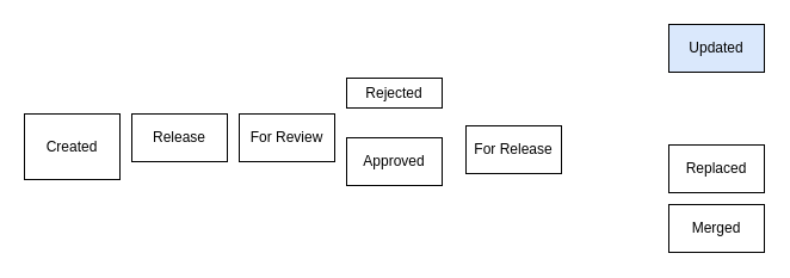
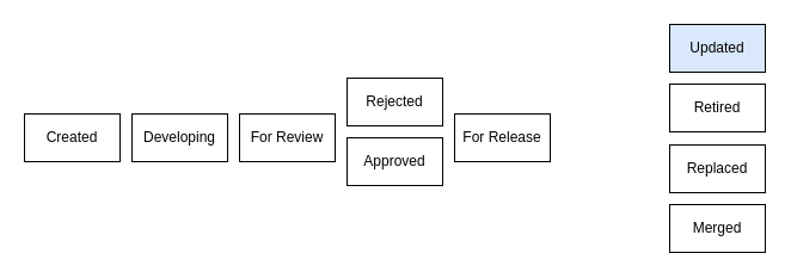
  <mxCell id="0" />
  <mxCell id="1" parent="0" />
- <mxCell id="2" value="Created" style="rounded=0;whiteSpace=wrap;html=1;" vertex="1" parent="1"><mxGeometry x="20" y="95" width="80" height="55" as="geometry" /></mxCell>
- <mxCell id="3" value="Release" style="rounded=0;whiteSpace=wrap;html=1;" vertex="1" parent="1"><mxGeometry x="110" y="95" width="80" height="40" as="geometry" /></mxCell>
+ <mxCell id="2" value="Created" style="rounded=0;whiteSpace=wrap;html=1;" vertex="1" parent="1"><mxGeometry x="20" y="95" width="80" height="40" as="geometry" /></mxCell>
+ <mxCell id="3" value="Developing" style="rounded=0;whiteSpace=wrap;html=1;" vertex="1" parent="1"><mxGeometry x="110" y="95" width="80" height="40" as="geometry" /></mxCell>
  <mxCell id="4" value="For Review" style="rounded=0;whiteSpace=wrap;html=1;" vertex="1" parent="1"><mxGeometry x="200" y="95" width="80" height="40" as="geometry" /></mxCell>
- <mxCell id="5" value="Rejected" style="rounded=0;whiteSpace=wrap;html=1;" vertex="1" parent="1"><mxGeometry x="290" y="65" width="80" height="25" as="geometry" /></mxCell>
+ <mxCell id="5" value="Rejected" style="rounded=0;whiteSpace=wrap;html=1;" vertex="1" parent="1"><mxGeometry x="290" y="65" width="80" height="40" as="geometry" /></mxCell>
  <mxCell id="6" value="Approved" style="rounded=0;whiteSpace=wrap;html=1;" vertex="1" parent="1"><mxGeometry x="290" y="115" width="80" height="40" as="geometry" /></mxCell>
- <mxCell id="7" value="For Release" style="rounded=0;whiteSpace=wrap;html=1;" vertex="1" parent="1"><mxGeometry x="390" y="105" width="80" height="40" as="geometry" /></mxCell>
+ <mxCell id="7" value="For Release" style="rounded=0;whiteSpace=wrap;html=1;" vertex="1" parent="1"><mxGeometry x="380" y="95" width="80" height="40" as="geometry" /></mxCell>
+ <mxCell id="8" value="Retired" style="rounded=0;whiteSpace=wrap;html=1;" vertex="1" parent="1"><mxGeometry x="560" y="70" width="80" height="40" as="geometry" /></mxCell>
  <mxCell id="9" value="Replaced" style="rounded=0;whiteSpace=wrap;html=1;" vertex="1" parent="1"><mxGeometry x="560" y="121" width="80" height="40" as="geometry" /></mxCell>
  <mxCell id="10" value="Merged" style="rounded=0;whiteSpace=wrap;html=1;" vertex="1" parent="1"><mxGeometry x="560" y="171" width="80" height="40" as="geometry" /></mxCell>
  <mxCell id="11" value="Updated" style="rounded=0;whiteSpace=wrap;html=1;fillColor=#dae8fc;" vertex="1" parent="1"><mxGeometry x="560" y="20" width="80" height="40" as="geometry" /></mxCell>
